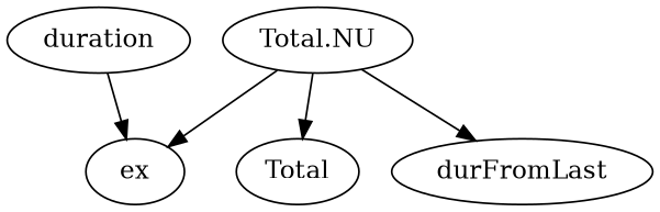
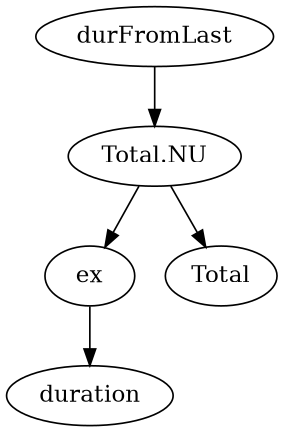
  digraph {
    edge [dir=forward]
    duration
    ex
    "Total.NU"
    n4 [label=Total]
    durFromLast
-   duration -> ex
+   ex -> duration
    "Total.NU" -> ex
    "Total.NU" -> n4
-   "Total.NU" -> durFromLast
+   durFromLast -> "Total.NU"
  }
